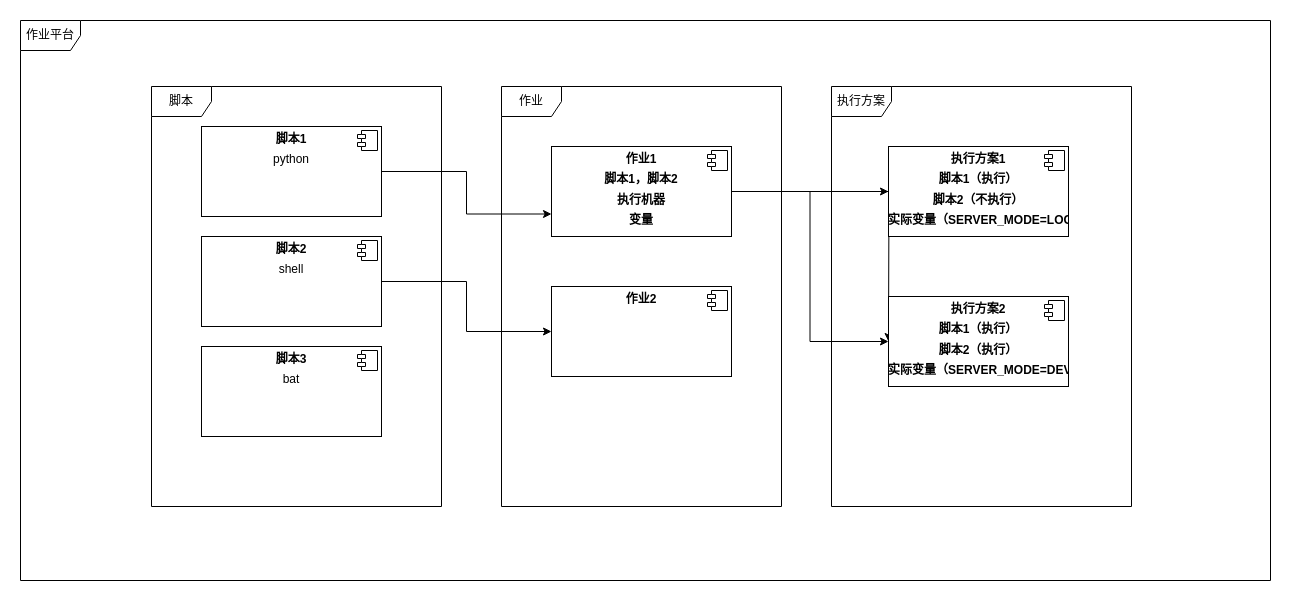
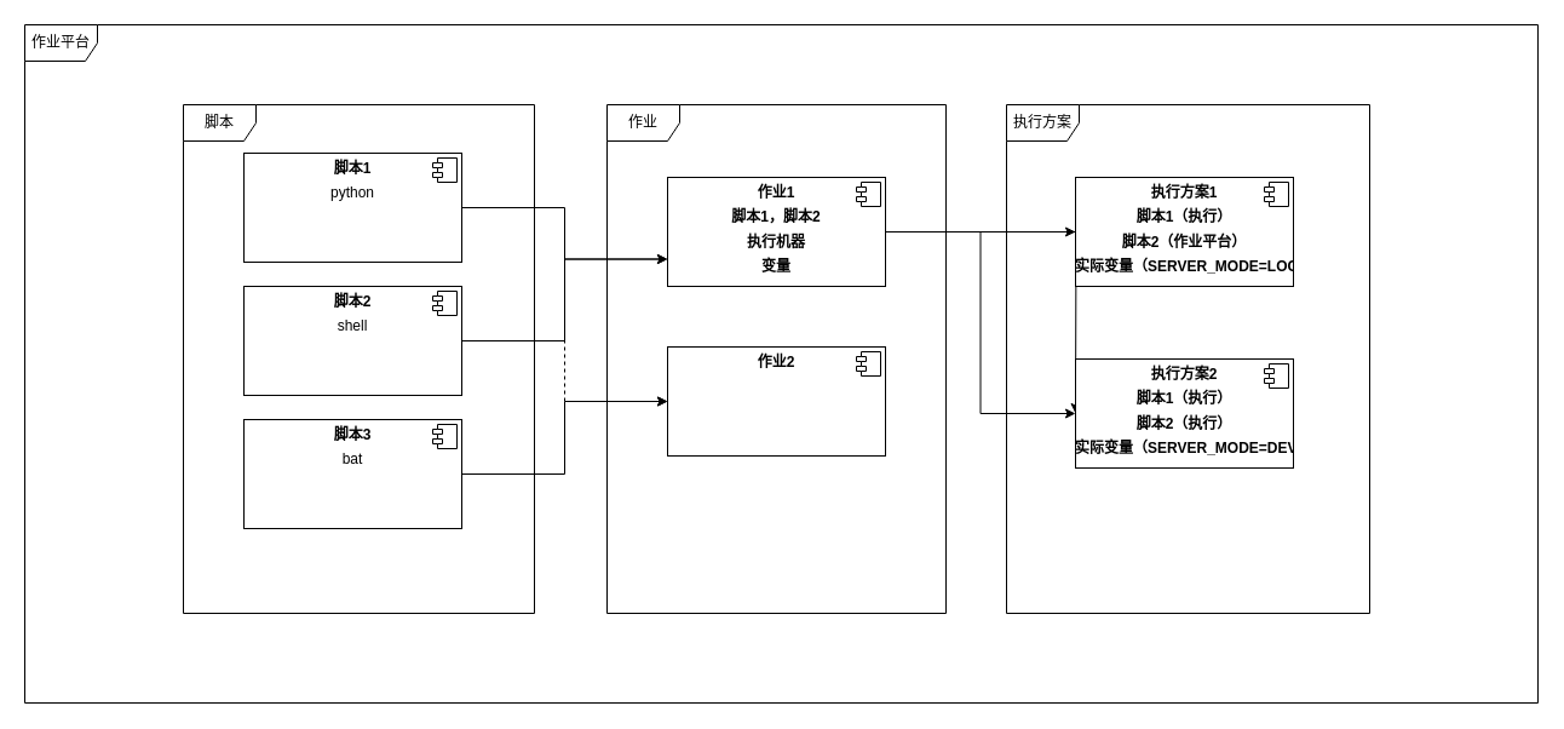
  <mxCell id="0" />
  <mxCell id="1" parent="0" />
  <mxCell id="2" value="作业平台" style="shape=umlFrame;whiteSpace=wrap;html=1;" vertex="1" parent="1"><mxGeometry x="20" y="20" width="1250" height="560" as="geometry" /></mxCell>
  <mxCell id="3" value="脚本" style="shape=umlFrame;whiteSpace=wrap;html=1;verticalAlign=middle;" vertex="1" parent="1"><mxGeometry x="151" y="86" width="290" height="420" as="geometry" /></mxCell>
  <mxCell id="4" style="edgeStyle=orthogonalEdgeStyle;rounded=0;orthogonalLoop=1;jettySize=auto;html=1;entryX=0;entryY=0.75;entryDx=0;entryDy=0;" edge="1" parent="1" source="5" target="18"><mxGeometry relative="1" as="geometry" /></mxCell>
  <mxCell id="5" value="&lt;p style=&quot;margin:0px;margin-top:6px;text-align:center;&quot;&gt;&lt;b&gt;脚本1&lt;/b&gt;&lt;/p&gt;&lt;p style=&quot;margin:0px;margin-top:6px;text-align:center;&quot;&gt;python&lt;/p&gt;&lt;p style=&quot;margin:0px;margin-top:6px;text-align:center;&quot;&gt;&lt;br&gt;&lt;/p&gt;&lt;p style=&quot;margin:0px;margin-top:6px;text-align:center;&quot;&gt;&lt;br&gt;&lt;/p&gt;" style="align=left;overflow=fill;html=1;dropTarget=0;" vertex="1" parent="1"><mxGeometry x="201" y="126" width="180" height="90" as="geometry" /></mxCell>
  <mxCell id="6" value="" style="shape=component;jettyWidth=8;jettyHeight=4;" vertex="1" parent="5"><mxGeometry x="1" width="20" height="20" relative="1" as="geometry"><mxPoint x="-24" y="4" as="offset" /></mxGeometry></mxCell>
- <mxCell id="8" style="edgeStyle=orthogonalEdgeStyle;rounded=0;orthogonalLoop=1;jettySize=auto;html=1;" edge="1" parent="1" source="9" target="21"><mxGeometry relative="1" as="geometry" /></mxCell>
+ <mxCell id="7" style="edgeStyle=orthogonalEdgeStyle;rounded=0;orthogonalLoop=1;jettySize=auto;html=1;entryX=0;entryY=0.75;entryDx=0;entryDy=0;" edge="1" parent="1" source="9" target="18"><mxGeometry relative="1" as="geometry" /></mxCell>
+ <mxCell id="8" style="edgeStyle=orthogonalEdgeStyle;rounded=0;orthogonalLoop=1;jettySize=auto;html=1;dashed=1;" edge="1" parent="1" source="9" target="21"><mxGeometry relative="1" as="geometry" /></mxCell>
  <mxCell id="9" value="&lt;p style=&quot;margin:0px;margin-top:6px;text-align:center;&quot;&gt;&lt;b&gt;脚本2&lt;/b&gt;&lt;/p&gt;&lt;p style=&quot;margin:0px;margin-top:6px;text-align:center;&quot;&gt;shell&lt;b&gt;&lt;br&gt;&lt;/b&gt;&lt;/p&gt;" style="align=left;overflow=fill;html=1;dropTarget=0;" vertex="1" parent="1"><mxGeometry x="201" y="236" width="180" height="90" as="geometry" /></mxCell>
  <mxCell id="10" value="" style="shape=component;jettyWidth=8;jettyHeight=4;" vertex="1" parent="9"><mxGeometry x="1" width="20" height="20" relative="1" as="geometry"><mxPoint x="-24" y="4" as="offset" /></mxGeometry></mxCell>
+ <mxCell id="11" style="edgeStyle=orthogonalEdgeStyle;rounded=0;orthogonalLoop=1;jettySize=auto;html=1;" edge="1" parent="1" source="12" target="21"><mxGeometry relative="1" as="geometry" /></mxCell>
  <mxCell id="12" value="&lt;p style=&quot;margin:0px;margin-top:6px;text-align:center;&quot;&gt;&lt;b&gt;脚本3&lt;/b&gt;&lt;/p&gt;&lt;p style=&quot;margin:0px;margin-top:6px;text-align:center;&quot;&gt;bat&lt;b&gt;&lt;br&gt;&lt;/b&gt;&lt;/p&gt;" style="align=left;overflow=fill;html=1;dropTarget=0;" vertex="1" parent="1"><mxGeometry x="201" y="346" width="180" height="90" as="geometry" /></mxCell>
  <mxCell id="13" value="" style="shape=component;jettyWidth=8;jettyHeight=4;" vertex="1" parent="12"><mxGeometry x="1" width="20" height="20" relative="1" as="geometry"><mxPoint x="-24" y="4" as="offset" /></mxGeometry></mxCell>
  <mxCell id="14" value="作业" style="shape=umlFrame;whiteSpace=wrap;html=1;" vertex="1" parent="1"><mxGeometry x="501" y="86" width="280" height="420" as="geometry" /></mxCell>
  <mxCell id="15" style="edgeStyle=orthogonalEdgeStyle;rounded=0;orthogonalLoop=1;jettySize=auto;html=1;" edge="1" parent="1" source="18" target="23"><mxGeometry relative="1" as="geometry" /></mxCell>
  <mxCell id="16" style="edgeStyle=orthogonalEdgeStyle;rounded=0;orthogonalLoop=1;jettySize=auto;html=1;entryX=0;entryY=0.5;entryDx=0;entryDy=0;" edge="1" parent="1" source="18"><mxGeometry relative="1" as="geometry"><mxPoint x="888" y="341" as="targetPoint" /></mxGeometry></mxCell>
  <mxCell id="17" style="edgeStyle=orthogonalEdgeStyle;rounded=0;orthogonalLoop=1;jettySize=auto;html=1;exitX=1;exitY=0.5;exitDx=0;exitDy=0;entryX=0;entryY=0.5;entryDx=0;entryDy=0;" edge="1" parent="1" source="18" target="25"><mxGeometry relative="1" as="geometry" /></mxCell>
  <mxCell id="18" value="&lt;p style=&quot;margin:0px;margin-top:6px;text-align:center;&quot;&gt;&lt;b&gt;作业1&lt;/b&gt;&lt;/p&gt;&lt;p style=&quot;margin:0px;margin-top:6px;text-align:center;&quot;&gt;&lt;b&gt;脚本1，脚本2&lt;/b&gt;&lt;/p&gt;&lt;p style=&quot;margin:0px;margin-top:6px;text-align:center;&quot;&gt;&lt;b&gt;执行机器&lt;/b&gt;&lt;/p&gt;&lt;p style=&quot;margin:0px;margin-top:6px;text-align:center;&quot;&gt;&lt;b&gt;变量&lt;/b&gt;&lt;/p&gt;" style="align=left;overflow=fill;html=1;dropTarget=0;" vertex="1" parent="1"><mxGeometry x="551" y="146" width="180" height="90" as="geometry" /></mxCell>
  <mxCell id="19" value="" style="shape=component;jettyWidth=8;jettyHeight=4;" vertex="1" parent="18"><mxGeometry x="1" width="20" height="20" relative="1" as="geometry"><mxPoint x="-24" y="4" as="offset" /></mxGeometry></mxCell>
  <mxCell id="20" value="执行方案" style="shape=umlFrame;whiteSpace=wrap;html=1;" vertex="1" parent="1"><mxGeometry x="831" y="86" width="300" height="420" as="geometry" /></mxCell>
  <mxCell id="21" value="&lt;p style=&quot;margin:0px;margin-top:6px;text-align:center;&quot;&gt;&lt;b&gt;作业2&lt;/b&gt;&lt;/p&gt;" style="align=left;overflow=fill;html=1;dropTarget=0;" vertex="1" parent="1"><mxGeometry x="551" y="286" width="180" height="90" as="geometry" /></mxCell>
  <mxCell id="22" value="" style="shape=component;jettyWidth=8;jettyHeight=4;" vertex="1" parent="21"><mxGeometry x="1" width="20" height="20" relative="1" as="geometry"><mxPoint x="-24" y="4" as="offset" /></mxGeometry></mxCell>
- <mxCell id="23" value="&lt;p style=&quot;margin:0px;margin-top:6px;text-align:center;&quot;&gt;&lt;b&gt;执行方案1&lt;/b&gt;&lt;/p&gt;&lt;p style=&quot;margin:0px;margin-top:6px;text-align:center;&quot;&gt;&lt;b&gt;脚本1（执行）&lt;/b&gt;&lt;/p&gt;&lt;p style=&quot;margin:0px;margin-top:6px;text-align:center;&quot;&gt;&lt;b&gt;脚本2（不执行）&lt;/b&gt;&lt;/p&gt;&lt;p style=&quot;margin:0px;margin-top:6px;text-align:center;&quot;&gt;&lt;b&gt;实际变量（SERVER_MODE=LOCAL)&lt;/b&gt;&lt;/p&gt;&lt;p style=&quot;margin:0px;margin-top:6px;text-align:center;&quot;&gt;&lt;br&gt;&lt;/p&gt;" style="align=left;overflow=fill;html=1;dropTarget=0;" vertex="1" parent="1"><mxGeometry x="888" y="146" width="180" height="90" as="geometry" /></mxCell>
+ <mxCell id="23" value="&lt;p style=&quot;margin:0px;margin-top:6px;text-align:center;&quot;&gt;&lt;b&gt;执行方案1&lt;/b&gt;&lt;/p&gt;&lt;p style=&quot;margin:0px;margin-top:6px;text-align:center;&quot;&gt;&lt;b&gt;脚本1（执行）&lt;/b&gt;&lt;/p&gt;&lt;p style=&quot;margin:0px;margin-top:6px;text-align:center;&quot;&gt;&lt;b&gt;脚本2（作业平台）&lt;/b&gt;&lt;/p&gt;&lt;p style=&quot;margin:0px;margin-top:6px;text-align:center;&quot;&gt;&lt;b&gt;实际变量（SERVER_MODE=LOCAL)&lt;/b&gt;&lt;/p&gt;&lt;p style=&quot;margin:0px;margin-top:6px;text-align:center;&quot;&gt;&lt;br&gt;&lt;/p&gt;" style="align=left;overflow=fill;html=1;dropTarget=0;" vertex="1" parent="1"><mxGeometry x="888" y="146" width="180" height="90" as="geometry" /></mxCell>
  <mxCell id="24" value="" style="shape=component;jettyWidth=8;jettyHeight=4;" vertex="1" parent="23"><mxGeometry x="1" width="20" height="20" relative="1" as="geometry"><mxPoint x="-24" y="4" as="offset" /></mxGeometry></mxCell>
  <mxCell id="25" value="&lt;p style=&quot;margin:0px;margin-top:6px;text-align:center;&quot;&gt;&lt;b&gt;执行方案2&lt;/b&gt;&lt;/p&gt;&lt;p style=&quot;margin:0px;margin-top:6px;text-align:center;&quot;&gt;&lt;b&gt;脚本1（执行）&lt;/b&gt;&lt;/p&gt;&lt;p style=&quot;margin:0px;margin-top:6px;text-align:center;&quot;&gt;&lt;b&gt;脚本2（执行）&lt;/b&gt;&lt;/p&gt;&lt;p style=&quot;margin:0px;margin-top:6px;text-align:center;&quot;&gt;&lt;b&gt;实际变量（SERVER_MODE=DEV)&lt;/b&gt;&lt;/p&gt;&lt;p style=&quot;margin:0px;margin-top:6px;text-align:center;&quot;&gt;&lt;br&gt;&lt;/p&gt;" style="align=left;overflow=fill;html=1;dropTarget=0;" vertex="1" parent="1"><mxGeometry x="888" y="296" width="180" height="90" as="geometry" /></mxCell>
  <mxCell id="26" value="" style="shape=component;jettyWidth=8;jettyHeight=4;" vertex="1" parent="25"><mxGeometry x="1" width="20" height="20" relative="1" as="geometry"><mxPoint x="-24" y="4" as="offset" /></mxGeometry></mxCell>
